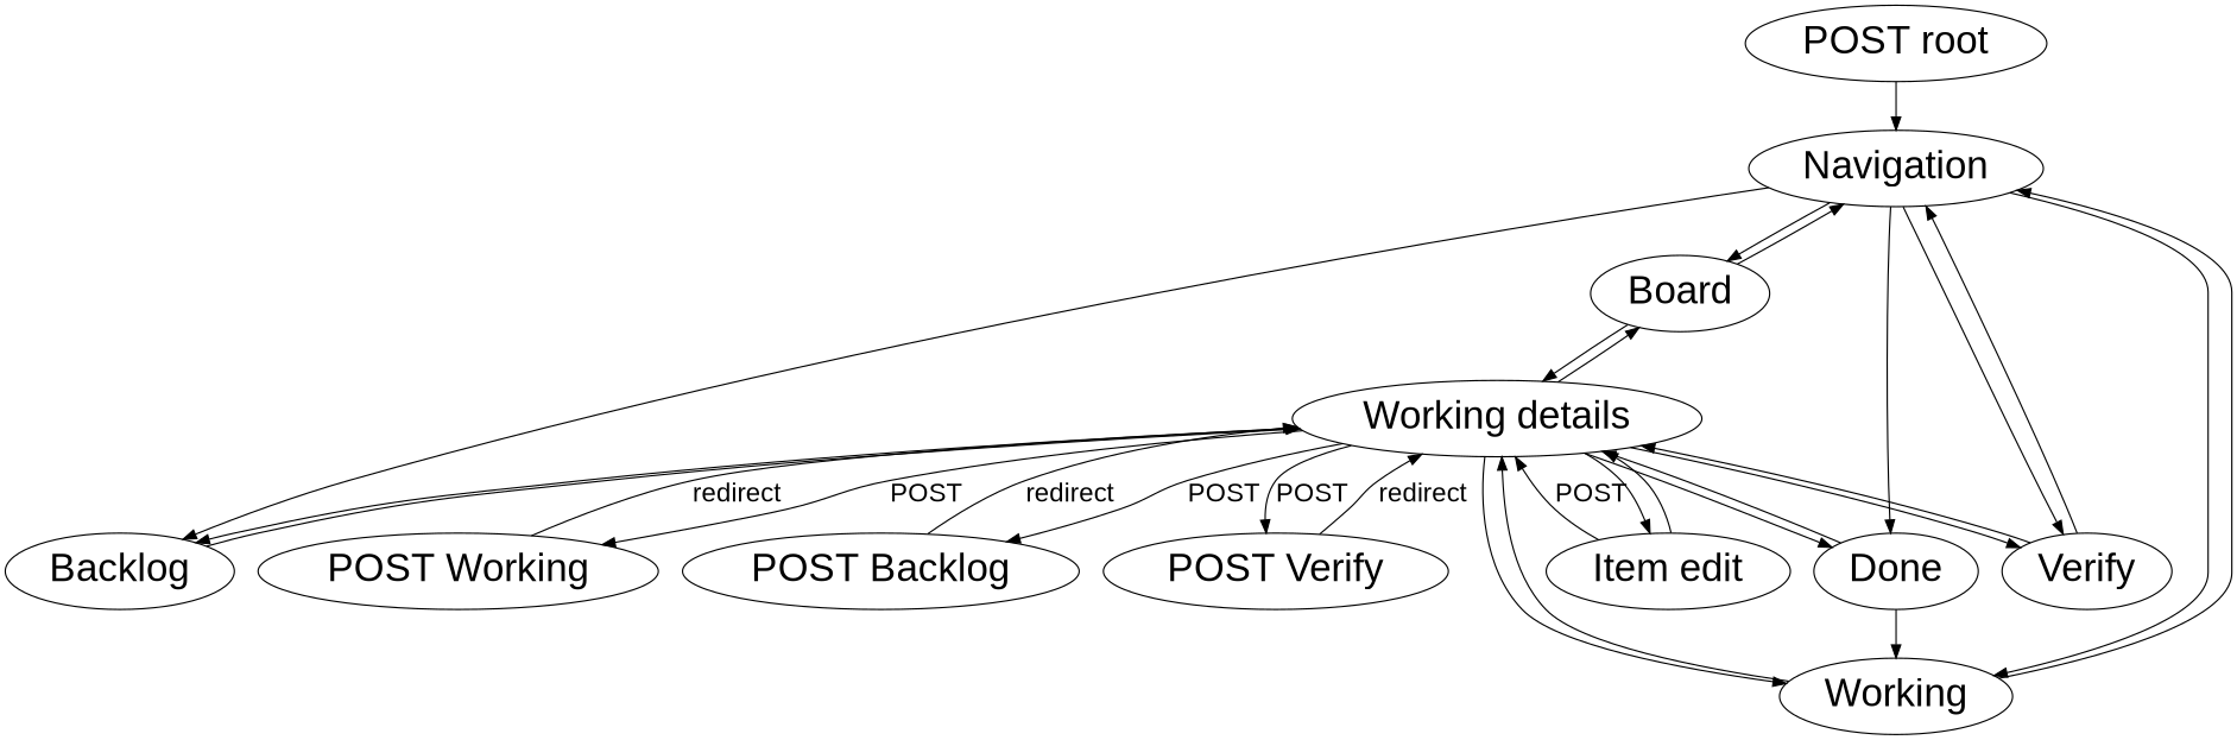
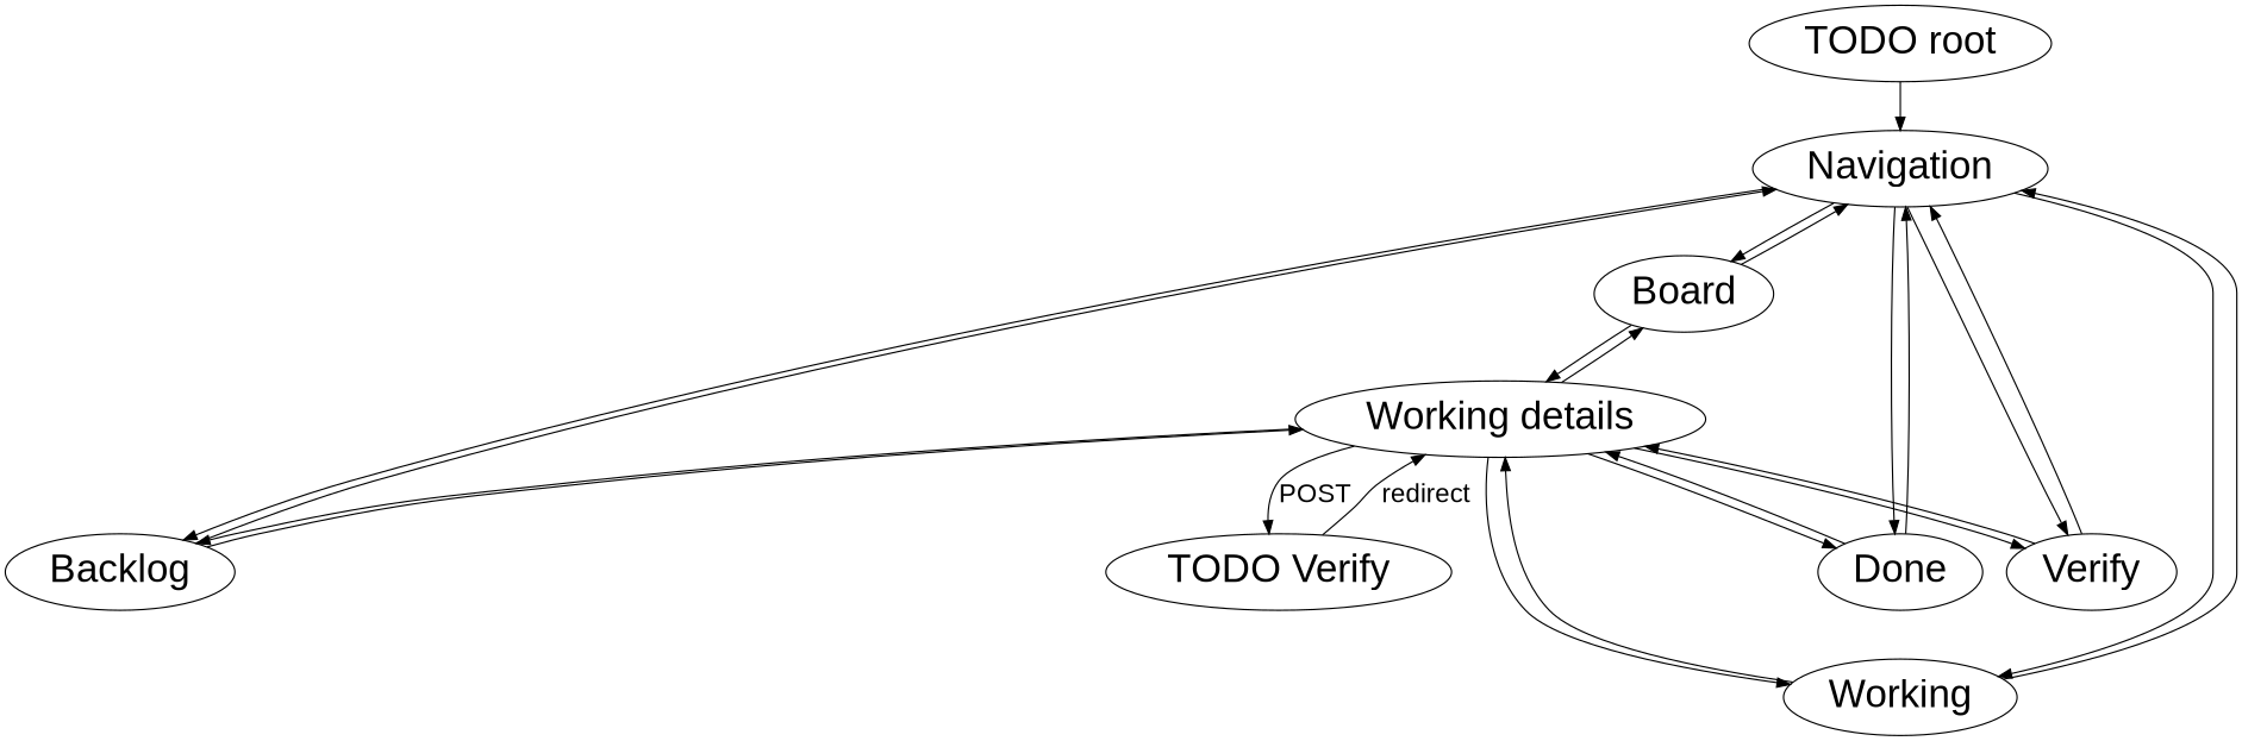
  digraph {
    fontname="Liberation Sans"
    node [fontname="Liberation Sans" fontsize=30]
    edge [fontname="Liberation Sans" fontsize=20]
-   "TODO root" [label="POST root"]
+   "TODO root"
    Navigation
    Board
    Backlog
    Working
    Verify
    Done
    n8 [label="Working details"]
-   "Item edit"
-   "POST Working"
-   "POST Backlog"
-   "POST Verify"
+   "POST Verify" [label="TODO Verify"]
    "TODO root" -> Navigation
    Navigation -> Board
    Navigation -> Backlog
    Navigation -> Working
    Navigation -> Verify
    Navigation -> Done
    Board -> Navigation
    Board -> n8
+   Backlog -> Navigation
    Backlog -> n8
    Working -> Navigation
    Working -> n8
    Verify -> Navigation
    Verify -> n8
-   Done -> Working
+   Done -> Navigation
    Done -> n8
    n8 -> Board
    n8 -> Backlog
    n8 -> Working
    n8 -> Verify
    n8 -> Done
-   n8 -> "Item edit"
-   n8 -> "POST Working" [label=POST]
-   n8 -> "POST Backlog" [label=POST]
    n8 -> "POST Verify" [label=POST]
-   "Item edit" -> n8
-   "Item edit" -> n8 [label=POST]
-   "POST Working" -> n8 [label=redirect]
-   "POST Backlog" -> n8 [label=redirect]
    "POST Verify" -> n8 [label=redirect]
  }
